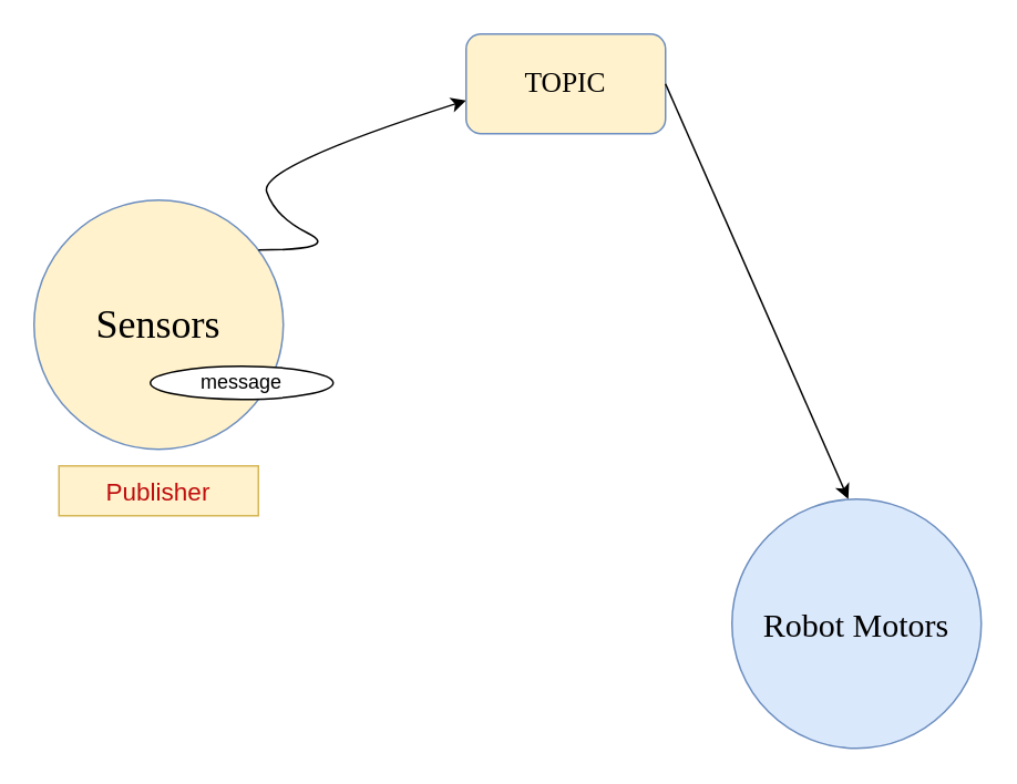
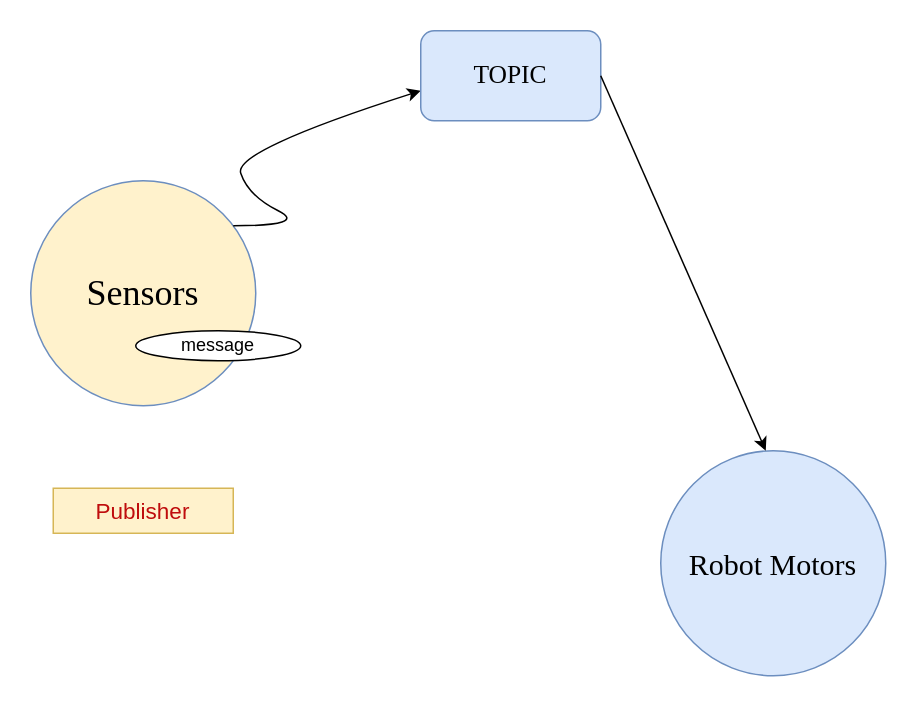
  <mxCell id="0" />
  <mxCell id="1" parent="0" />
  <mxCell id="2" value="Sensors" style="ellipse;whiteSpace=wrap;html=1;aspect=fixed;fontFamily=Times New Roman;fontSize=24;fillColor=#fff2cc;strokeColor=#6c8ebf;" vertex="1" parent="1"><mxGeometry x="20" y="120" width="150" height="150" as="geometry" /></mxCell>
- <mxCell id="3" value="Publisher" style="text;html=1;align=center;verticalAlign=middle;whiteSpace=wrap;rounded=0;fontSize=15;fillColor=#fff2cc;strokeColor=#d6b656;fontColor=#bf0d0d;" vertex="1" parent="1"><mxGeometry x="35" y="280" width="120" height="30" as="geometry" /></mxCell>
+ <mxCell id="3" value="Publisher" style="text;html=1;align=center;verticalAlign=middle;whiteSpace=wrap;rounded=0;fontSize=15;fillColor=#fff2cc;strokeColor=#d6b656;fontColor=#bf0d0d;" vertex="1" parent="1"><mxGeometry x="35" y="325" width="120" height="30" as="geometry" /></mxCell>
  <mxCell id="4" value="message" style="ellipse;whiteSpace=wrap;html=1;" vertex="1" parent="1"><mxGeometry x="90" y="220" width="110" height="20" as="geometry" /></mxCell>
  <mxCell id="5" value="" style="curved=1;endArrow=classic;html=1;rounded=0;" edge="1" parent="1"><mxGeometry width="50" height="50" relative="1" as="geometry"><mxPoint x="155" y="150" as="sourcePoint" /><mxPoint x="280" y="60" as="targetPoint" /><Array as="points"><mxPoint x="205" y="150" /><mxPoint x="165" y="130" /><mxPoint x="155" y="100" /></Array></mxGeometry></mxCell>
- <mxCell id="6" value="TOPIC" style="rounded=1;whiteSpace=wrap;html=1;fontFamily=Times New Roman;fontSize=17;fillColor=#fff2cc;strokeColor=#6c8ebf;" vertex="1" parent="1"><mxGeometry x="280" y="20" width="120" height="60" as="geometry" /></mxCell>
+ <mxCell id="6" value="TOPIC" style="rounded=1;whiteSpace=wrap;html=1;fontFamily=Times New Roman;fontSize=17;fillColor=#dae8fc;strokeColor=#6c8ebf;" vertex="1" parent="1"><mxGeometry x="280" y="20" width="120" height="60" as="geometry" /></mxCell>
  <mxCell id="7" value="Robot Motors" style="ellipse;whiteSpace=wrap;html=1;aspect=fixed;fontFamily=Times New Roman;fontSize=20;fillColor=#dae8fc;strokeColor=#6c8ebf;" vertex="1" parent="1"><mxGeometry x="440" y="300" width="150" height="150" as="geometry" /></mxCell>
  <mxCell id="8" value="" style="endArrow=classic;html=1;rounded=0;exitX=1;exitY=0.5;exitDx=0;exitDy=0;" edge="1" parent="1" source="6"><mxGeometry width="50" height="50" relative="1" as="geometry"><mxPoint x="430" y="90" as="sourcePoint" /><mxPoint x="510" y="300" as="targetPoint" /><Array as="points" /></mxGeometry></mxCell>
